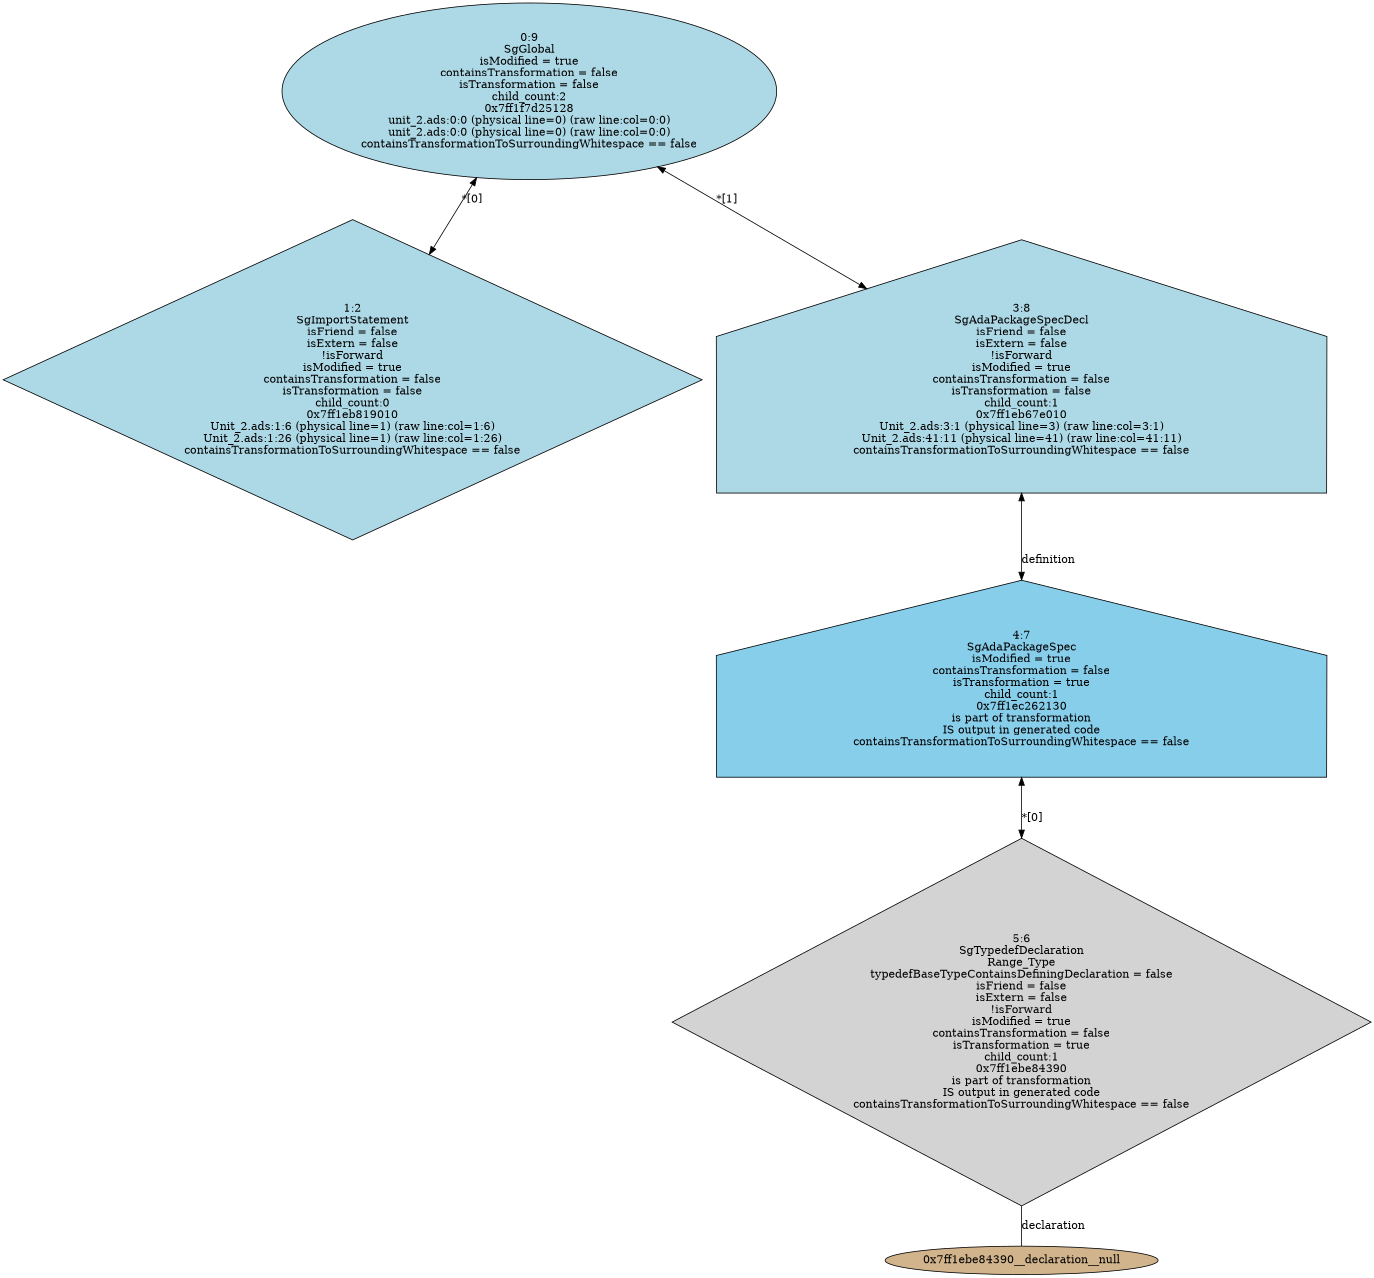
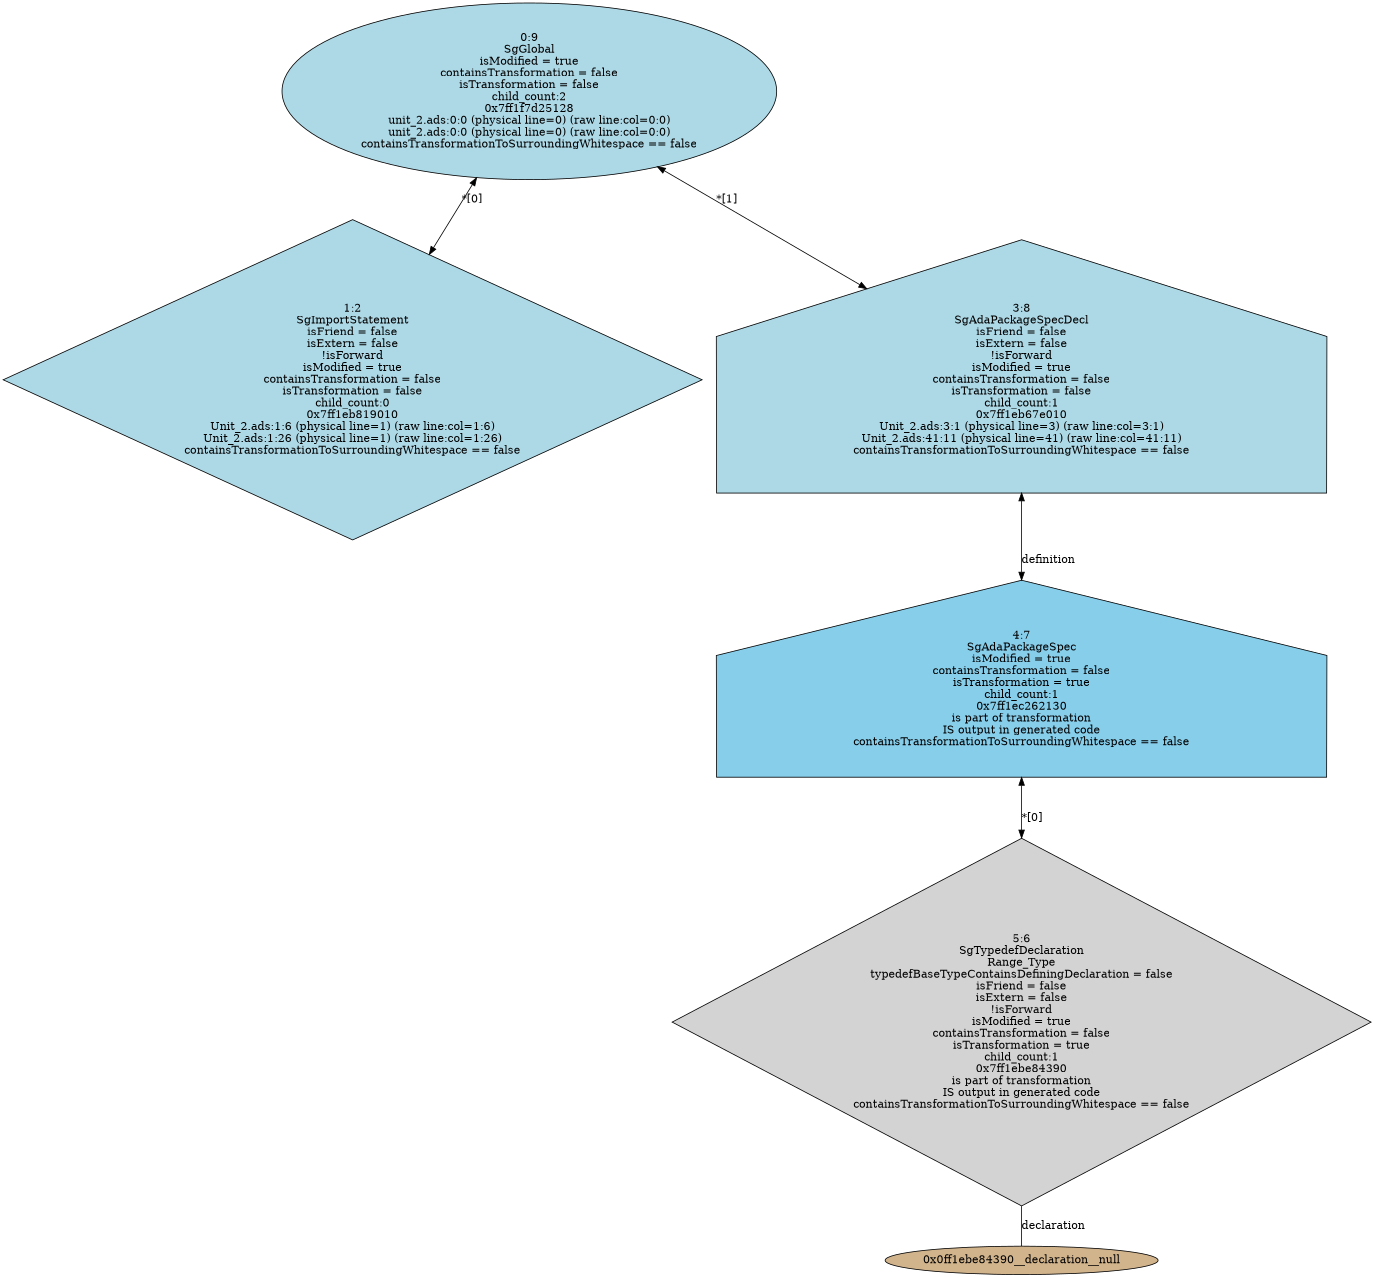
  digraph {
    node [style=filled fillcolor=lightblue shape=diamond]
    edge [dir=both]
    n1 [label="1:2\nSgImportStatement\n isFriend = false \n isExtern = false \n!isForward\nisModified = true\ncontainsTransformation = false\nisTransformation = false\nchild_count:0\n0x7ff1eb819010\nUnit_2.ads:1:6 (physical line=1) (raw line:col=1:6)\nUnit_2.ads:1:26 (physical line=1) (raw line:col=1:26)\ncontainsTransformationToSurroundingWhitespace == false\n"]
    n2 [label="5:6\nSgTypedefDeclaration\nRange_Type\n typedefBaseTypeContainsDefiningDeclaration = false \n isFriend = false \n isExtern = false \n!isForward\nisModified = true\ncontainsTransformation = false\nisTransformation = true\nchild_count:1\n0x7ff1ebe84390\nis part of transformation\nIS output in generated code\ncontainsTransformationToSurroundingWhitespace == false\n" fillcolor=lightgrey]
-   "0x7ff1ebe84390__declaration__null" [shape=ellipse fillcolor=tan]
+   "0x7ff1ebe84390__declaration__null" [shape=ellipse fillcolor=tan label="0x0ff1ebe84390__declaration__null"]
    n4 [label="4:7\nSgAdaPackageSpec\nisModified = true\ncontainsTransformation = false\nisTransformation = true\nchild_count:1\n0x7ff1ec262130\nis part of transformation\nIS output in generated code\ncontainsTransformationToSurroundingWhitespace == false\n" fillcolor=skyblue shape=house]
    n5 [label="3:8\nSgAdaPackageSpecDecl\n isFriend = false \n isExtern = false \n!isForward\nisModified = true\ncontainsTransformation = false\nisTransformation = false\nchild_count:1\n0x7ff1eb67e010\nUnit_2.ads:3:1 (physical line=3) (raw line:col=3:1)\nUnit_2.ads:41:11 (physical line=41) (raw line:col=41:11)\ncontainsTransformationToSurroundingWhitespace == false\n" shape=house]
    n6 [label="0:9\nSgGlobal\nisModified = true\ncontainsTransformation = false\nisTransformation = false\nchild_count:2\n0x7ff1f7d25128\nunit_2.ads:0:0 (physical line=0) (raw line:col=0:0)\nunit_2.ads:0:0 (physical line=0) (raw line:col=0:0)\ncontainsTransformationToSurroundingWhitespace == false\n" shape=ellipse]
    n2 -> "0x7ff1ebe84390__declaration__null" [dir=none label=declaration]
    n4 -> n2 [label="*[0]"]
    n5 -> n4 [label=definition]
    n6 -> n1 [label="*[0]"]
    n6 -> n5 [label="*[1]"]
  }
